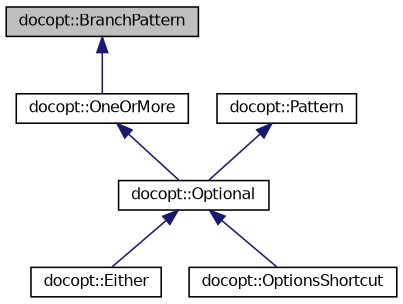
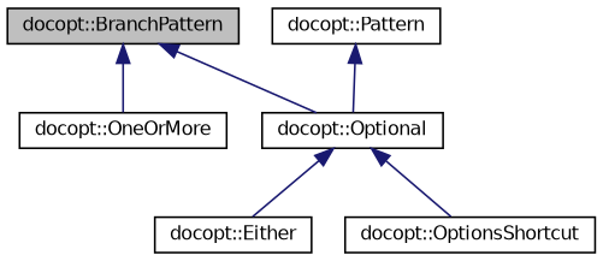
  digraph {
    node [color=black fillcolor=white fontname=Helvetica fontsize=10 shape=record style=filled]
    edge [color=midnightblue dir=back fontname=Helvetica fontsize=10 labelfontname=Helvetica labelfontsize=10 style=solid]
    n1 [fillcolor=grey75 fontcolor=black height=0.2 label="docopt::BranchPattern" width=0.4]
    n2 [height=0.2 label="docopt::OneOrMore" width=0.4]
    n3 [height=0.2 label="docopt::Optional" width=0.4]
    n4 [height=0.2 label="docopt::Either" width=0.4]
    n5 [height=0.2 label="docopt::OptionsShortcut" width=0.4]
    n6 [height=0.2 label="docopt::Pattern" width=0.4]
    n1 -> n2
-   n2 -> n3
+   n1 -> n3
    n3 -> n4
    n3 -> n5
    n6 -> n3
  }
